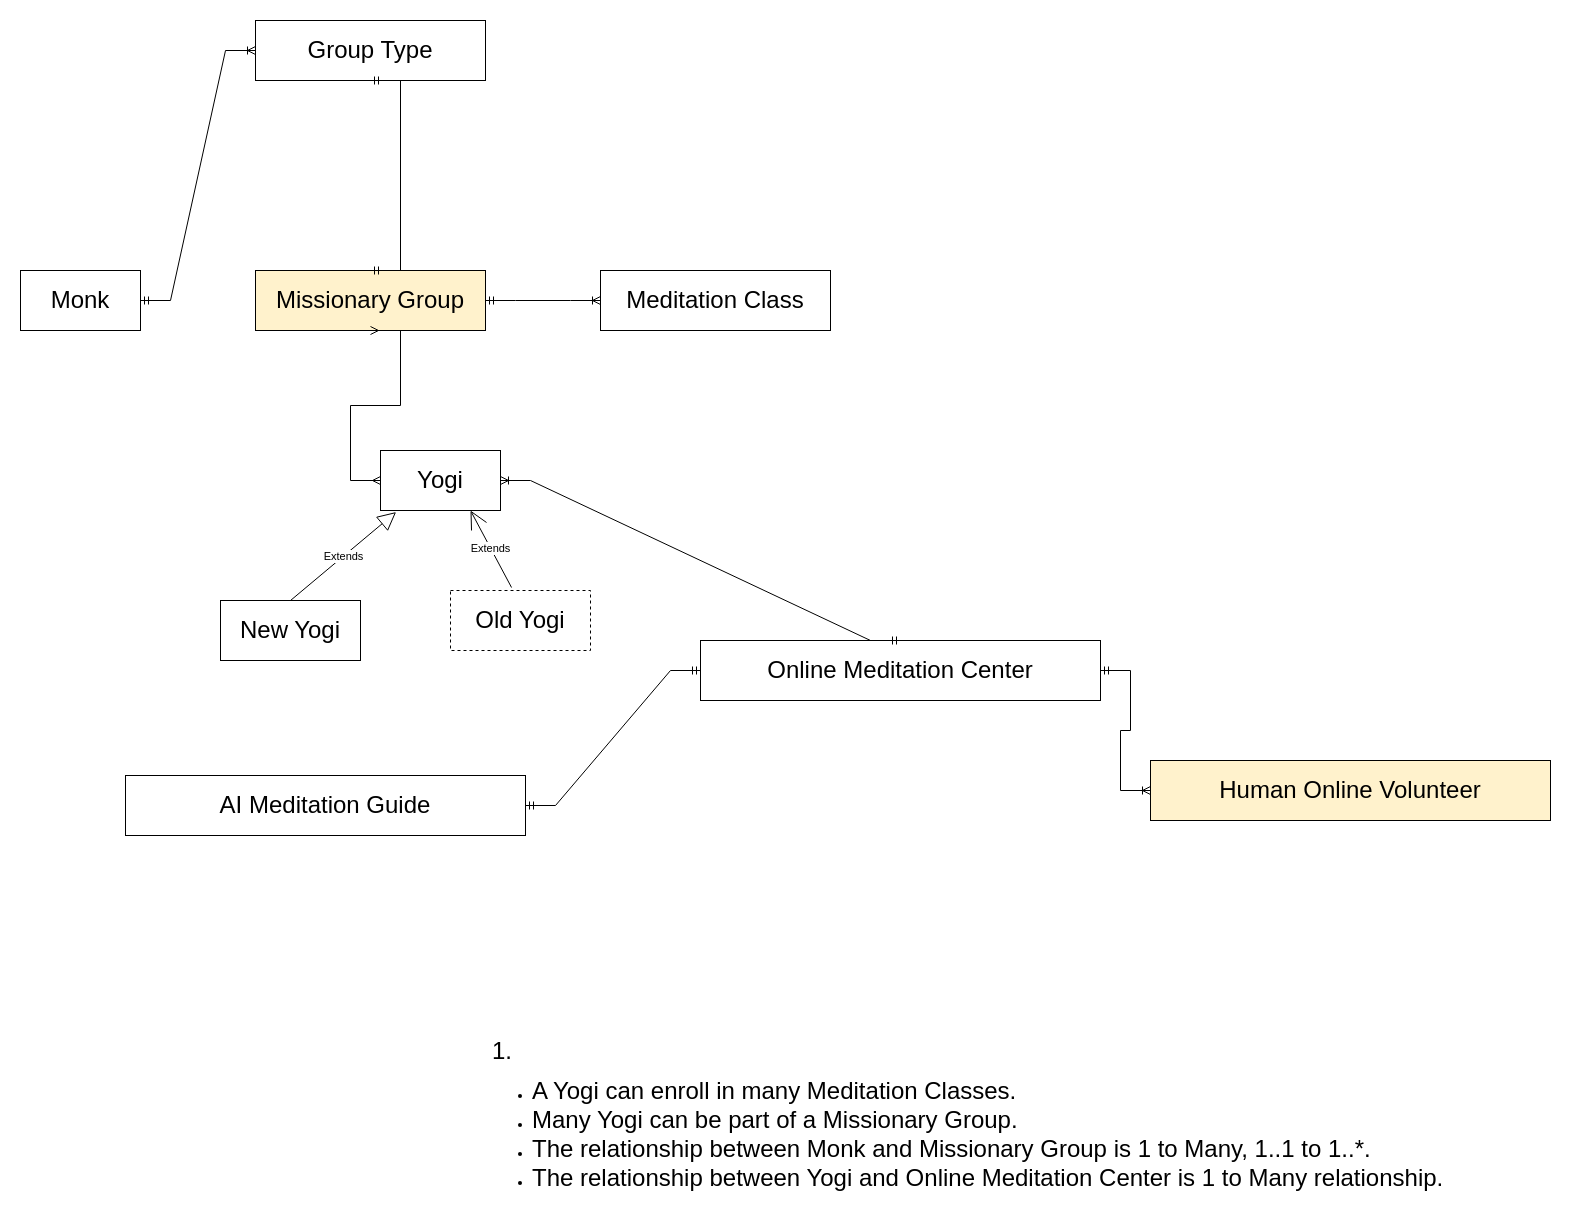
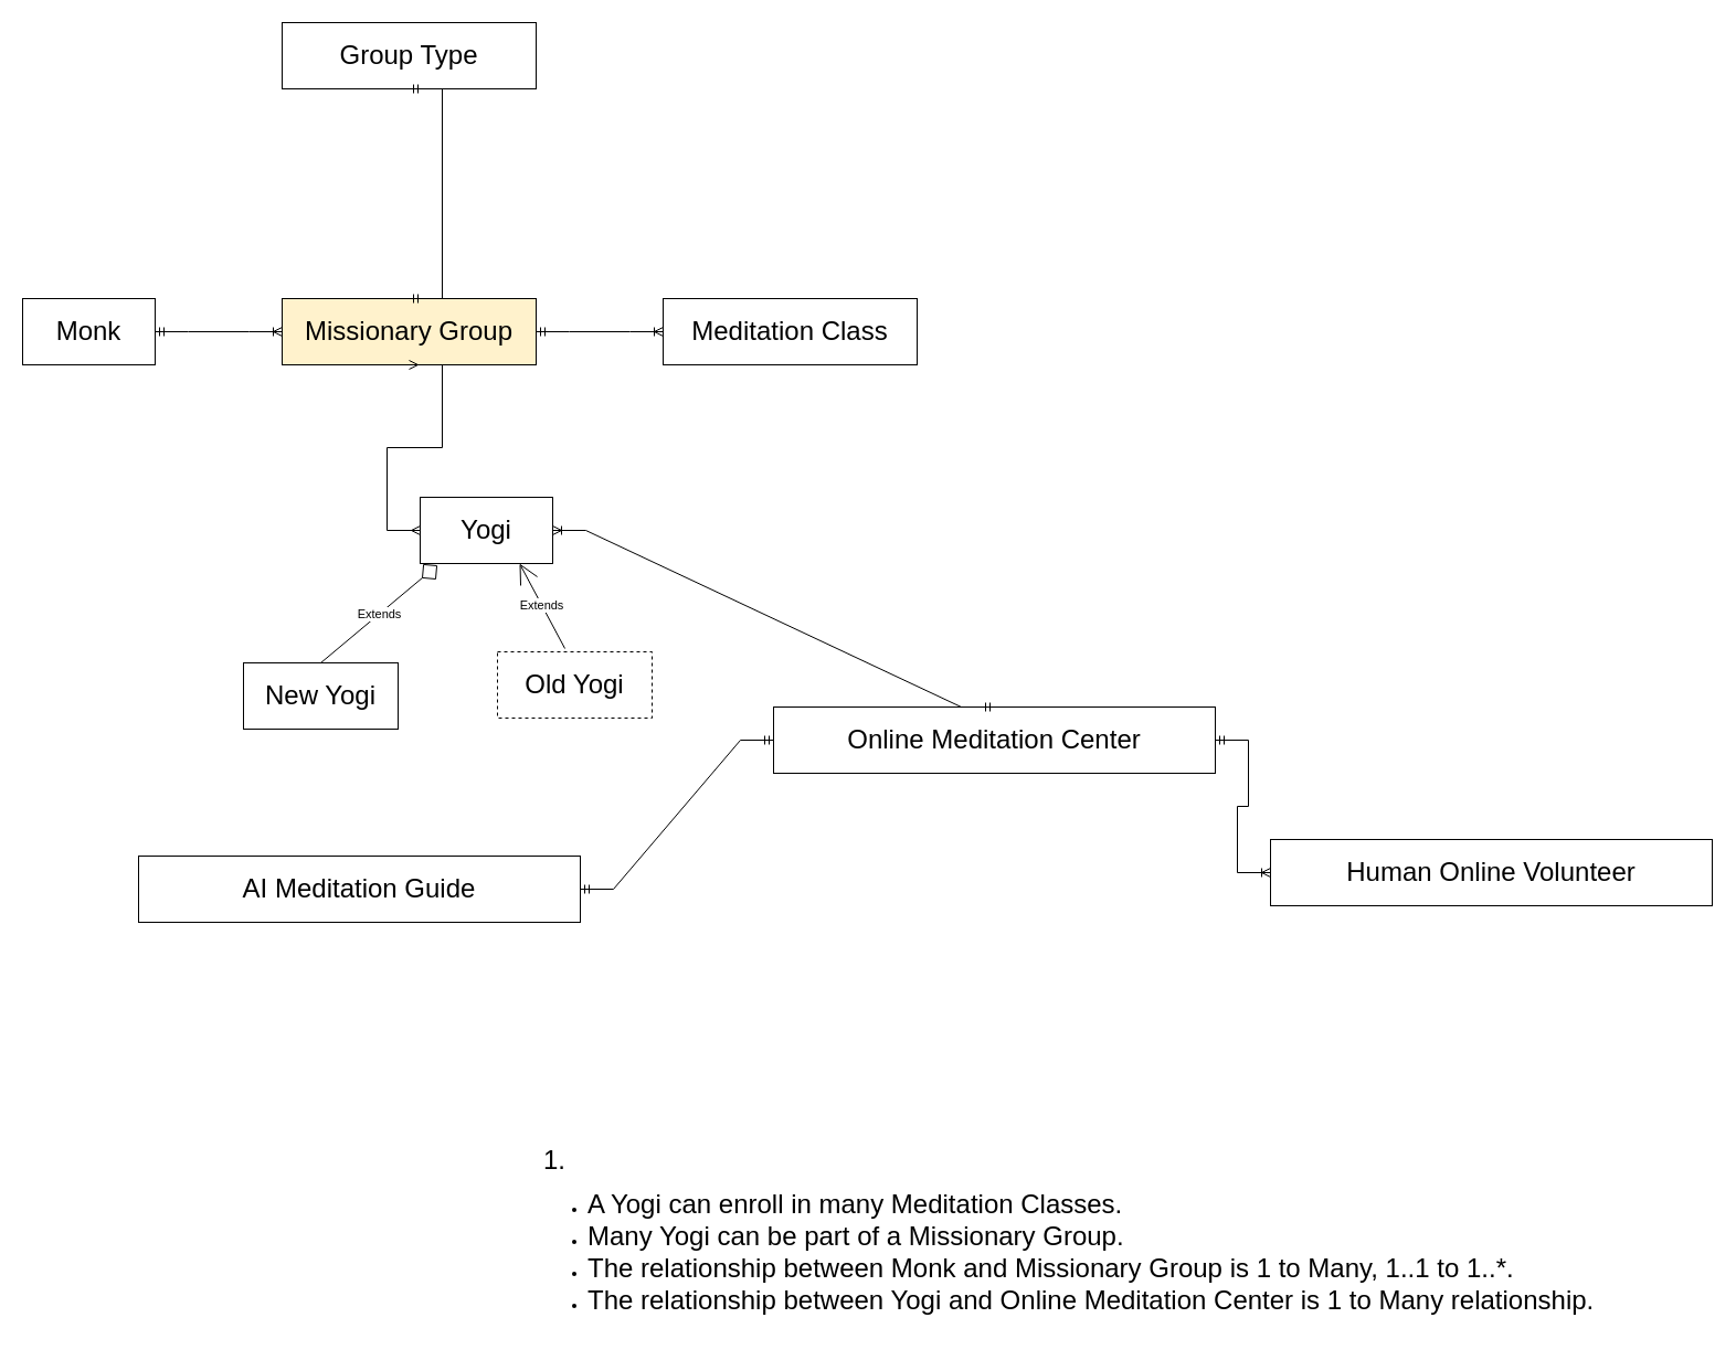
  <mxCell id="0" />
  <mxCell id="1" parent="0" />
  <mxCell id="2" value="&lt;font style=&quot;font-size: 24px;&quot;&gt;Yogi&lt;/font&gt;" style="rounded=0;whiteSpace=wrap;html=1;" vertex="1" parent="1"><mxGeometry x="380" y="450" width="120" height="60" as="geometry" /></mxCell>
  <mxCell id="3" value="&lt;font style=&quot;font-size: 24px;&quot;&gt;Old Yogi&lt;/font&gt;" style="rounded=0;whiteSpace=wrap;html=1;dashed=1;" vertex="1" parent="1"><mxGeometry x="450" y="590" width="140" height="60" as="geometry" /></mxCell>
  <mxCell id="4" value="&lt;font style=&quot;font-size: 24px;&quot;&gt;New Yogi&lt;/font&gt;" style="rounded=0;whiteSpace=wrap;html=1;" vertex="1" parent="1"><mxGeometry x="220" y="600" width="140" height="60" as="geometry" /></mxCell>
  <mxCell id="5" value="&lt;font style=&quot;font-size: 24px;&quot;&gt;Meditation Class&lt;/font&gt;" style="rounded=0;whiteSpace=wrap;html=1;" vertex="1" parent="1"><mxGeometry x="600" y="270" width="230" height="60" as="geometry" /></mxCell>
  <mxCell id="6" value="&lt;font style=&quot;font-size: 24px;&quot;&gt;Monk&lt;/font&gt;" style="rounded=0;whiteSpace=wrap;html=1;" vertex="1" parent="1"><mxGeometry x="20" y="270" width="120" height="60" as="geometry" /></mxCell>
  <mxCell id="7" value="&lt;font style=&quot;font-size: 24px;&quot;&gt;Group Type&lt;/font&gt;" style="rounded=0;whiteSpace=wrap;html=1;" vertex="1" parent="1"><mxGeometry x="255" y="20" width="230" height="60" as="geometry" /></mxCell>
  <mxCell id="8" value="&lt;font style=&quot;font-size: 24px;&quot;&gt;Online Meditation Center&lt;/font&gt;" style="rounded=0;whiteSpace=wrap;html=1;" vertex="1" parent="1"><mxGeometry x="700" y="640" width="400" height="60" as="geometry" /></mxCell>
  <mxCell id="9" value="&lt;font style=&quot;font-size: 24px;&quot;&gt;Missionary Group&lt;/font&gt;" style="rounded=0;whiteSpace=wrap;html=1;fillColor=#fff2cc;" vertex="1" parent="1"><mxGeometry x="255" y="270" width="230" height="60" as="geometry" /></mxCell>
- <mxCell id="10" value="" style="edgeStyle=entityRelationEdgeStyle;fontSize=12;html=1;endArrow=ERoneToMany;startArrow=ERmandOne;rounded=0;exitX=1;exitY=0.5;exitDx=0;exitDy=0;" edge="1" parent="1" source="6" target="7"><mxGeometry width="100" height="100" relative="1" as="geometry"><mxPoint x="140" y="300" as="sourcePoint" /><mxPoint x="255" y="270" as="targetPoint" /></mxGeometry></mxCell>
+ <mxCell id="10" value="" style="edgeStyle=entityRelationEdgeStyle;fontSize=12;html=1;endArrow=ERoneToMany;startArrow=ERmandOne;rounded=0;entryX=0;entryY=0.5;entryDx=0;entryDy=0;exitX=1;exitY=0.5;exitDx=0;exitDy=0;" edge="1" parent="1" source="6" target="9"><mxGeometry width="100" height="100" relative="1" as="geometry"><mxPoint x="140" y="300" as="sourcePoint" /><mxPoint x="255" y="270" as="targetPoint" /></mxGeometry></mxCell>
  <mxCell id="11" value="" style="edgeStyle=entityRelationEdgeStyle;fontSize=12;html=1;endArrow=ERoneToMany;startArrow=ERmandOne;rounded=0;exitX=1;exitY=0.5;exitDx=0;exitDy=0;" edge="1" parent="1" source="9" target="5"><mxGeometry width="100" height="100" relative="1" as="geometry"><mxPoint x="290" y="410" as="sourcePoint" /><mxPoint x="275" y="320" as="targetPoint" /><Array as="points"><mxPoint x="190" y="360" /></Array></mxGeometry></mxCell>
  <mxCell id="12" value="" style="edgeStyle=entityRelationEdgeStyle;fontSize=12;html=1;endArrow=ERmandOne;startArrow=ERmandOne;rounded=0;exitX=0.5;exitY=1;exitDx=0;exitDy=0;entryX=0.5;entryY=0;entryDx=0;entryDy=0;" edge="1" parent="1" source="7" target="9"><mxGeometry width="100" height="100" relative="1" as="geometry"><mxPoint x="440" y="220" as="sourcePoint" /><mxPoint x="540" y="120" as="targetPoint" /></mxGeometry></mxCell>
  <mxCell id="13" value="&lt;font style=&quot;font-size: 24px;&quot;&gt;AI Meditation Guide&lt;/font&gt;" style="rounded=0;whiteSpace=wrap;html=1;" vertex="1" parent="1"><mxGeometry x="125" y="775" width="400" height="60" as="geometry" /></mxCell>
- <mxCell id="14" value="&lt;font style=&quot;font-size: 24px;&quot;&gt;Human Online Volunteer&lt;/font&gt;" style="rounded=0;whiteSpace=wrap;html=1;fillColor=#fff2cc;" vertex="1" parent="1"><mxGeometry x="1150" y="760" width="400" height="60" as="geometry" /></mxCell>
+ <mxCell id="14" value="&lt;font style=&quot;font-size: 24px;&quot;&gt;Human Online Volunteer&lt;/font&gt;" style="rounded=0;whiteSpace=wrap;html=1;" vertex="1" parent="1"><mxGeometry x="1150" y="760" width="400" height="60" as="geometry" /></mxCell>
  <mxCell id="15" value="" style="edgeStyle=entityRelationEdgeStyle;fontSize=12;html=1;endArrow=ERmandOne;startArrow=ERmandOne;rounded=0;entryX=0;entryY=0.5;entryDx=0;entryDy=0;exitX=1;exitY=0.5;exitDx=0;exitDy=0;" edge="1" parent="1" source="13" target="8"><mxGeometry width="100" height="100" relative="1" as="geometry"><mxPoint x="640" y="780" as="sourcePoint" /><mxPoint x="1280" y="1050" as="targetPoint" /></mxGeometry></mxCell>
  <mxCell id="16" value="" style="edgeStyle=entityRelationEdgeStyle;fontSize=12;html=1;endArrow=ERoneToMany;startArrow=ERmandOne;rounded=0;exitX=1;exitY=0.5;exitDx=0;exitDy=0;entryX=0;entryY=0.5;entryDx=0;entryDy=0;" edge="1" parent="1" source="8" target="14"><mxGeometry width="100" height="100" relative="1" as="geometry"><mxPoint x="1220" y="750" as="sourcePoint" /><mxPoint x="940" y="820" as="targetPoint" /></mxGeometry></mxCell>
  <mxCell id="17" value="" style="edgeStyle=entityRelationEdgeStyle;fontSize=12;html=1;endArrow=ERmany;startArrow=ERmany;rounded=0;entryX=0;entryY=0.5;entryDx=0;entryDy=0;exitX=0.5;exitY=1;exitDx=0;exitDy=0;" edge="1" parent="1" source="9" target="2"><mxGeometry width="100" height="100" relative="1" as="geometry"><mxPoint x="370" y="350" as="sourcePoint" /><mxPoint x="530" y="480" as="targetPoint" /><Array as="points"><mxPoint x="420" y="350" /><mxPoint x="360" y="380" /></Array></mxGeometry></mxCell>
  <mxCell id="18" value="&lt;font style=&quot;font-size: 24px;&quot;&gt;1.&amp;nbsp;&lt;/font&gt;&lt;div&gt;&lt;div&gt;&lt;ul&gt;&lt;li&gt;&lt;span style=&quot;font-size: 24px; background-color: initial;&quot;&gt;A Yogi can enroll in many Meditation Classes.&lt;/span&gt;&lt;/li&gt;&lt;li&gt;&lt;span style=&quot;font-size: 24px;&quot;&gt;Many Yogi can be part of a Missionary Group.&lt;/span&gt;&lt;/li&gt;&lt;li&gt;&lt;span style=&quot;font-size: 24px;&quot;&gt;The relationship between Monk and Missionary Group is 1 to Many, 1..1 to 1..*.&lt;/span&gt;&lt;/li&gt;&lt;li&gt;&lt;span style=&quot;font-size: 24px;&quot;&gt;The relationship between Yogi and Online Meditation Center is 1 to Many relationship.&lt;/span&gt;&lt;/li&gt;&lt;/ul&gt;&lt;/div&gt;&lt;/div&gt;" style="text;html=1;align=left;verticalAlign=middle;resizable=0;points=[];autosize=1;strokeColor=none;fillColor=none;" vertex="1" parent="1"><mxGeometry x="490" y="1030" width="970" height="180" as="geometry" /></mxCell>
  <mxCell id="19" value="" style="edgeStyle=entityRelationEdgeStyle;fontSize=12;html=1;endArrow=ERoneToMany;startArrow=ERmandOne;rounded=0;entryX=1;entryY=0.5;entryDx=0;entryDy=0;exitX=0.5;exitY=0;exitDx=0;exitDy=0;" edge="1" parent="1" source="8" target="2"><mxGeometry width="100" height="100" relative="1" as="geometry"><mxPoint x="960" y="560" as="sourcePoint" /><mxPoint x="660" y="520" as="targetPoint" /><Array as="points"><mxPoint x="445" y="610" /></Array></mxGeometry></mxCell>
- <mxCell id="20" value="Extends" style="endArrow=block;endSize=16;endFill=0;html=1;rounded=0;exitX=0.5;exitY=0;exitDx=0;exitDy=0;entryX=0.13;entryY=1.026;entryDx=0;entryDy=0;entryPerimeter=0;" edge="1" parent="1" source="4" target="2"><mxGeometry width="160" relative="1" as="geometry"><mxPoint x="255" y="570" as="sourcePoint" /><mxPoint x="415" y="570" as="targetPoint" /></mxGeometry></mxCell>
+ <mxCell id="20" value="Extends" style="endArrow=diamond;endSize=16;endFill=0;html=1;rounded=0;exitX=0.5;exitY=0;exitDx=0;exitDy=0;entryX=0.13;entryY=1.026;entryDx=0;entryDy=0;entryPerimeter=0;" edge="1" parent="1" source="4" target="2"><mxGeometry width="160" relative="1" as="geometry"><mxPoint x="255" y="570" as="sourcePoint" /><mxPoint x="415" y="570" as="targetPoint" /></mxGeometry></mxCell>
  <mxCell id="21" value="Extends" style="endArrow=open;endSize=16;endFill=0;html=1;rounded=0;exitX=0.436;exitY=-0.05;exitDx=0;exitDy=0;entryX=0.75;entryY=1;entryDx=0;entryDy=0;exitPerimeter=0;" edge="1" parent="1" source="3" target="2"><mxGeometry width="160" relative="1" as="geometry"><mxPoint x="394" y="610" as="sourcePoint" /><mxPoint x="500" y="522" as="targetPoint" /></mxGeometry></mxCell>
